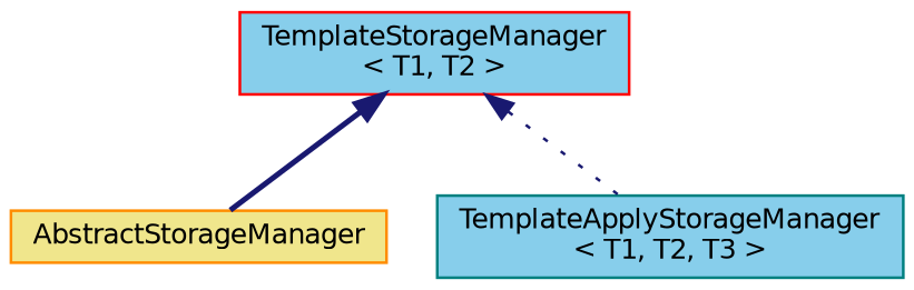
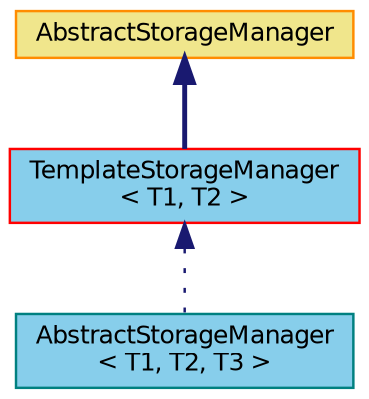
  digraph {
    node [fillcolor=skyblue fontname=Helvetica fontsize=10 shape=record style=filled]
    edge [color=midnightblue dir=back fontname=Helvetica fontsize=10 labelfontname=Helvetica labelfontsize=10]
    n1 [color=darkorange fillcolor=khaki fontcolor=black height=0.2 label=AbstractStorageManager width=0.4]
    n2 [color=red height=0.2 label="TemplateStorageManager\l\< T1, T2 \>" width=0.4]
-   n3 [color=teal height=0.2 label="TemplateApplyStorageManager\l\< T1, T2, T3 \>" width=0.4]
-   n2 -> n1 [style=bold]
+   n3 [color=teal height=0.2 label="AbstractStorageManager\l\< T1, T2, T3 \>" width=0.4]
+   n1 -> n2 [style=bold]
    n2 -> n3 [style=dotted]
  }
